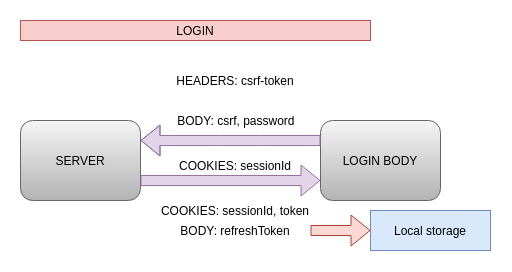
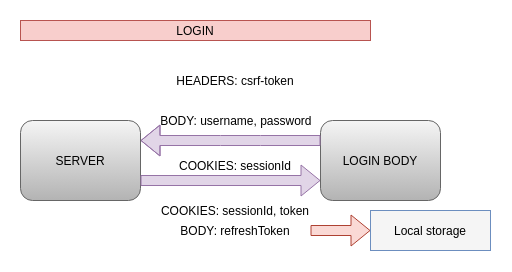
  <mxCell id="0" />
  <mxCell id="1" parent="0" />
  <mxCell id="2" value="LOGIN BODY" style="rounded=1;fillColor=#f5f5f5;strokeColor=#666666;gradientColor=#b3b3b3;fontColor=#000000;" parent="1" vertex="1"><mxGeometry x="320" y="120" width="120" height="80" as="geometry" /></mxCell>
  <mxCell id="3" value="SERVER" style="rounded=1;fillColor=#f5f5f5;strokeColor=#666666;gradientColor=#b3b3b3;fontColor=#000000;" parent="1" vertex="1"><mxGeometry x="20" y="120" width="120" height="80" as="geometry" /></mxCell>
  <mxCell id="4" value="" style="shape=flexArrow;endArrow=classic;shadow=0;fontFamily=Helvetica;entryX=0;entryY=0.75;entryDx=0;entryDy=0;exitX=1;exitY=0.75;exitDx=0;exitDy=0;deletable=1;comic=0;orthogonalLoop=0;ignoreEdge=0;flowAnimation=0;noJump=0;cloneable=1;movable=1;bendable=1;backgroundOutline=0;metaEdit=0;fillColor=#e1d5e7;strokeColor=#9673a6;fontColor=#000000;" parent="1" source="3" target="2" edge="1"><mxGeometry width="50" height="50" relative="1" as="geometry"><mxPoint x="140" y="185" as="sourcePoint" /><mxPoint x="190" y="135" as="targetPoint" /></mxGeometry></mxCell>
  <mxCell id="5" value="" style="shape=flexArrow;endArrow=classic;shadow=0;fontFamily=Helvetica;entryX=1;entryY=0.25;entryDx=0;entryDy=0;exitX=0;exitY=0.25;exitDx=0;exitDy=0;fillColor=#e1d5e7;strokeColor=#9673a6;fontColor=#000000;" parent="1" source="2" target="3" edge="1"><mxGeometry width="50" height="50" relative="1" as="geometry"><mxPoint x="300" y="140" as="sourcePoint" /><mxPoint x="150" y="140" as="targetPoint" /><Array as="points"><mxPoint x="260" y="140" /><mxPoint x="220" y="140" /></Array></mxGeometry></mxCell>
- <mxCell id="6" value="BODY: csrf, password " style="text;align=center;verticalAlign=middle;rounded=0;fontFamily=Helvetica;absoluteArcSize=0;fillColor=none;fontColor=#000000;" parent="1" vertex="1"><mxGeometry x="130" y="110" width="215" height="20" as="geometry" /></mxCell>
+ <mxCell id="6" value="BODY: username, password " style="text;align=center;verticalAlign=middle;rounded=0;fontFamily=Helvetica;absoluteArcSize=0;fillColor=none;fontColor=#000000;" parent="1" vertex="1"><mxGeometry x="130" y="110" width="215" height="20" as="geometry" /></mxCell>
  <mxCell id="7" value="COOKIES: sessionId" style="text;strokeColor=none;fillColor=none;align=center;verticalAlign=middle;rounded=0;fontFamily=Helvetica;fontColor=#000000;" parent="1" vertex="1"><mxGeometry x="160" y="155" width="150" height="20" as="geometry" /></mxCell>
  <mxCell id="8" value="HEADERS: csrf-token" style="text;strokeColor=none;fillColor=none;align=center;verticalAlign=middle;rounded=0;fontFamily=Helvetica;fontColor=#000000;" parent="1" vertex="1"><mxGeometry x="160" y="70" width="150" height="20" as="geometry" /></mxCell>
  <mxCell id="9" value="COOKIES: sessionId, token" style="text;strokeColor=none;fillColor=none;align=center;verticalAlign=middle;rounded=0;fontFamily=Helvetica;fontColor=#000000;" parent="1" vertex="1"><mxGeometry x="160" y="200" width="150" height="20" as="geometry" /></mxCell>
  <mxCell id="10" value="" style="edgeStyle=none;shape=flexArrow;comic=0;orthogonalLoop=1;jettySize=auto;shadow=0;fillColor=#fad9d5;strokeColor=#ae4132;fontColor=#000000;" parent="1" source="11" edge="1"><mxGeometry relative="1" as="geometry"><mxPoint x="370" y="230" as="targetPoint" /></mxGeometry></mxCell>
  <mxCell id="11" value="BODY: refreshToken" style="text;strokeColor=none;fillColor=none;align=center;verticalAlign=middle;rounded=0;fontFamily=Helvetica;fontColor=#000000;" parent="1" vertex="1"><mxGeometry x="160" y="220" width="150" height="20" as="geometry" /></mxCell>
- <mxCell id="12" value="Local storage" style="rounded=0;fontFamily=Helvetica;strokeColor=#6c8ebf;fillColor=#dae8fc;fontColor=#000000;" parent="1" vertex="1"><mxGeometry x="370" y="210" width="120" height="40" as="geometry" /></mxCell>
+ <mxCell id="12" value="Local storage" style="rounded=0;fontFamily=Helvetica;strokeColor=#6c8ebf;fillColor=#f5f5f5;fontColor=#000000;" parent="1" vertex="1"><mxGeometry x="370" y="210" width="120" height="40" as="geometry" /></mxCell>
  <mxCell id="13" value="LOGIN" style="text;align=center;verticalAlign=middle;rounded=0;fontFamily=Helvetica;fillColor=#f8cecc;strokeColor=#b85450;fontColor=#000000;" parent="1" vertex="1"><mxGeometry x="20" y="20" width="350" height="20" as="geometry" /></mxCell>
